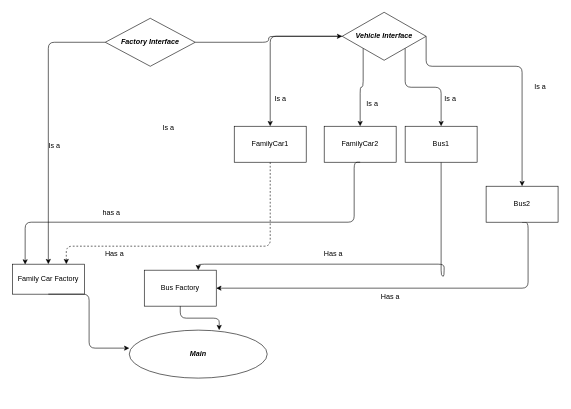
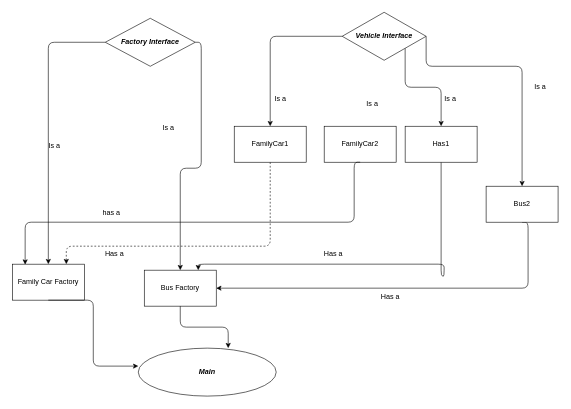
  <mxCell id="0" />
  <mxCell id="1" parent="0" />
  <mxCell id="2" style="edgeStyle=orthogonalEdgeStyle;html=1;exitX=0;exitY=0.5;exitDx=0;exitDy=0;entryX=0.5;entryY=0;entryDx=0;entryDy=0;" edge="1" parent="1" source="6" target="8"><mxGeometry relative="1" as="geometry" /></mxCell>
- <mxCell id="3" style="edgeStyle=elbowEdgeStyle;elbow=vertical;html=1;exitX=0;exitY=1;exitDx=0;exitDy=0;entryX=0.5;entryY=0;entryDx=0;entryDy=0;" edge="1" parent="1" source="6" target="18"><mxGeometry relative="1" as="geometry" /></mxCell>
  <mxCell id="4" style="edgeStyle=elbowEdgeStyle;elbow=vertical;html=1;exitX=1;exitY=1;exitDx=0;exitDy=0;entryX=0.5;entryY=0;entryDx=0;entryDy=0;" edge="1" parent="1" source="6" target="20"><mxGeometry relative="1" as="geometry" /></mxCell>
  <mxCell id="5" style="edgeStyle=elbowEdgeStyle;elbow=vertical;html=1;exitX=1;exitY=0.5;exitDx=0;exitDy=0;entryX=0.5;entryY=0;entryDx=0;entryDy=0;" edge="1" parent="1" source="6" target="10"><mxGeometry relative="1" as="geometry"><Array as="points"><mxPoint x="810" y="110" /></Array></mxGeometry></mxCell>
  <mxCell id="6" value="&lt;b&gt;&lt;i&gt;Vehicle Interface&lt;/i&gt;&lt;/b&gt;" style="rhombus;whiteSpace=wrap;html=1;" vertex="1" parent="1"><mxGeometry x="570" y="20" width="140" height="80" as="geometry" /></mxCell>
  <mxCell id="7" style="edgeStyle=orthogonalEdgeStyle;html=1;exitX=0.5;exitY=1;exitDx=0;exitDy=0;entryX=0.75;entryY=0;entryDx=0;entryDy=0;dashed=1;" edge="1" parent="1" source="8" target="16"><mxGeometry relative="1" as="geometry"><Array as="points"><mxPoint x="450" y="410" /><mxPoint x="110" y="410" /></Array></mxGeometry></mxCell>
  <mxCell id="8" value="FamilyCar1" style="whiteSpace=wrap;html=1;" vertex="1" parent="1"><mxGeometry x="390" y="210" width="120" height="60" as="geometry" /></mxCell>
  <mxCell id="9" style="edgeStyle=elbowEdgeStyle;html=1;exitX=0.5;exitY=1;exitDx=0;exitDy=0;entryX=1;entryY=0.5;entryDx=0;entryDy=0;" edge="1" parent="1" source="10" target="17"><mxGeometry relative="1" as="geometry"><Array as="points"><mxPoint x="880" y="440" /><mxPoint x="810" y="380" /><mxPoint x="660" y="450" /><mxPoint x="670" y="380" /></Array></mxGeometry></mxCell>
  <mxCell id="10" value="Bus2" style="whiteSpace=wrap;html=1;" vertex="1" parent="1"><mxGeometry x="810" y="310" width="120" height="60" as="geometry" /></mxCell>
  <mxCell id="11" value="&amp;nbsp;Is a" style="text;html=1;align=center;verticalAlign=middle;resizable=0;points=[];autosize=1;strokeColor=none;fillColor=none;" vertex="1" parent="1"><mxGeometry x="440" y="150" width="50" height="30" as="geometry" /></mxCell>
  <mxCell id="12" value="Is a" style="text;html=1;align=center;verticalAlign=middle;resizable=0;points=[];autosize=1;strokeColor=none;fillColor=none;" vertex="1" parent="1"><mxGeometry x="880" y="130" width="40" height="30" as="geometry" /></mxCell>
  <mxCell id="13" style="edgeStyle=orthogonalEdgeStyle;html=1;exitX=0;exitY=0.5;exitDx=0;exitDy=0;entryX=0.5;entryY=0;entryDx=0;entryDy=0;" edge="1" parent="1" source="15" target="16"><mxGeometry relative="1" as="geometry"><mxPoint x="80" y="270" as="targetPoint" /></mxGeometry></mxCell>
- <mxCell id="14" style="edgeStyle=orthogonalEdgeStyle;html=1;exitX=1;exitY=0.5;exitDx=0;exitDy=0;" edge="1" parent="1" source="15" target="6"><mxGeometry relative="1" as="geometry"><mxPoint x="320" y="440" as="targetPoint" /></mxGeometry></mxCell>
+ <mxCell id="14" style="edgeStyle=orthogonalEdgeStyle;html=1;exitX=1;exitY=0.5;exitDx=0;exitDy=0;entryX=0.5;entryY=0;entryDx=0;entryDy=0;" edge="1" parent="1" source="15" target="17"><mxGeometry relative="1" as="geometry"><mxPoint x="320" y="440" as="targetPoint" /></mxGeometry></mxCell>
  <mxCell id="15" value="&lt;b&gt;&lt;i&gt;Factory Interface&lt;/i&gt;&lt;/b&gt;" style="rhombus;whiteSpace=wrap;html=1;" vertex="1" parent="1"><mxGeometry x="175" y="30" width="150" height="80" as="geometry" /></mxCell>
- <mxCell id="16" value="Family Car Factory" style="whiteSpace=wrap;html=1;" vertex="1" parent="1"><mxGeometry x="20" y="440" width="120" height="50" as="geometry" /></mxCell>
+ <mxCell id="16" value="Family Car Factory" style="whiteSpace=wrap;html=1;" vertex="1" parent="1"><mxGeometry x="20" y="440" width="120" height="60" as="geometry" /></mxCell>
  <mxCell id="17" value="Bus Factory" style="whiteSpace=wrap;html=1;" vertex="1" parent="1"><mxGeometry x="240" y="450" width="120" height="60" as="geometry" /></mxCell>
  <mxCell id="18" value="FamilyCar2" style="whiteSpace=wrap;html=1;" vertex="1" parent="1"><mxGeometry x="540" y="210" width="120" height="60" as="geometry" /></mxCell>
  <mxCell id="19" style="edgeStyle=orthogonalEdgeStyle;html=1;exitX=0.5;exitY=1;exitDx=0;exitDy=0;entryX=0.75;entryY=0;entryDx=0;entryDy=0;" edge="1" parent="1" source="20" target="17"><mxGeometry relative="1" as="geometry"><Array as="points"><mxPoint x="735" y="460" /><mxPoint x="740" y="460" /><mxPoint x="740" y="440" /><mxPoint x="330" y="440" /></Array></mxGeometry></mxCell>
- <mxCell id="20" value="Bus1" style="whiteSpace=wrap;html=1;" vertex="1" parent="1"><mxGeometry x="675" y="210" width="120" height="60" as="geometry" /></mxCell>
+ <mxCell id="20" value="Has1" style="whiteSpace=wrap;html=1;" vertex="1" parent="1"><mxGeometry x="675" y="210" width="120" height="60" as="geometry" /></mxCell>
  <mxCell id="21" value="Is a" style="text;html=1;align=center;verticalAlign=middle;resizable=0;points=[];autosize=1;strokeColor=none;fillColor=none;" vertex="1" parent="1"><mxGeometry x="70" y="228" width="40" height="30" as="geometry" /></mxCell>
  <mxCell id="22" value="Is a" style="text;html=1;align=center;verticalAlign=middle;resizable=0;points=[];autosize=1;strokeColor=none;fillColor=none;" vertex="1" parent="1"><mxGeometry x="260" y="198" width="40" height="30" as="geometry" /></mxCell>
  <mxCell id="23" style="edgeStyle=orthogonalEdgeStyle;html=1;exitX=0.5;exitY=1;exitDx=0;exitDy=0;entryX=0.178;entryY=0.011;entryDx=0;entryDy=0;entryPerimeter=0;" edge="1" parent="1" source="18" target="16"><mxGeometry relative="1" as="geometry"><Array as="points"><mxPoint x="590" y="370" /><mxPoint x="41" y="370" /></Array></mxGeometry></mxCell>
  <mxCell id="24" value="Has a" style="text;html=1;align=center;verticalAlign=middle;resizable=0;points=[];autosize=1;strokeColor=none;fillColor=none;" vertex="1" parent="1"><mxGeometry x="165" y="408" width="50" height="30" as="geometry" /></mxCell>
  <mxCell id="25" value="Has a" style="text;html=1;align=center;verticalAlign=middle;resizable=0;points=[];autosize=1;strokeColor=none;fillColor=none;" vertex="1" parent="1"><mxGeometry x="530" y="408" width="50" height="30" as="geometry" /></mxCell>
  <mxCell id="26" value="Has a" style="text;html=1;align=center;verticalAlign=middle;resizable=0;points=[];autosize=1;strokeColor=none;fillColor=none;" vertex="1" parent="1"><mxGeometry x="625" y="480" width="50" height="30" as="geometry" /></mxCell>
- <mxCell id="27" value="&lt;b&gt;&lt;i&gt;Main&lt;/i&gt;&lt;/b&gt;" style="ellipse;whiteSpace=wrap;html=1;" vertex="1" parent="1"><mxGeometry x="215" y="550" width="230" height="80" as="geometry" /></mxCell>
+ <mxCell id="27" value="&lt;b&gt;&lt;i&gt;Main&lt;/i&gt;&lt;/b&gt;" style="ellipse;whiteSpace=wrap;html=1;" vertex="1" parent="1"><mxGeometry x="230" y="580" width="230" height="80" as="geometry" /></mxCell>
  <mxCell id="28" style="edgeStyle=elbowEdgeStyle;html=1;exitX=0.5;exitY=1;exitDx=0;exitDy=0;entryX=0;entryY=0.375;entryDx=0;entryDy=0;entryPerimeter=0;" edge="1" parent="1" source="16" target="27"><mxGeometry relative="1" as="geometry" /></mxCell>
  <mxCell id="29" style="edgeStyle=elbowEdgeStyle;elbow=vertical;html=1;exitX=0.5;exitY=1;exitDx=0;exitDy=0;entryX=0.652;entryY=0;entryDx=0;entryDy=0;entryPerimeter=0;" edge="1" parent="1" source="17" target="27"><mxGeometry relative="1" as="geometry" /></mxCell>
  <mxCell id="30" value="Is a" style="text;html=1;align=center;verticalAlign=middle;resizable=0;points=[];autosize=1;strokeColor=none;fillColor=none;" vertex="1" parent="1"><mxGeometry x="730" y="150" width="40" height="30" as="geometry" /></mxCell>
  <mxCell id="31" value="Is a" style="text;html=1;align=center;verticalAlign=middle;resizable=0;points=[];autosize=1;strokeColor=none;fillColor=none;" vertex="1" parent="1"><mxGeometry x="600" y="158" width="40" height="30" as="geometry" /></mxCell>
  <mxCell id="32" value="has a" style="text;html=1;align=center;verticalAlign=middle;resizable=0;points=[];autosize=1;strokeColor=none;fillColor=none;" vertex="1" parent="1"><mxGeometry x="160" y="340" width="50" height="30" as="geometry" /></mxCell>
